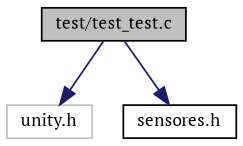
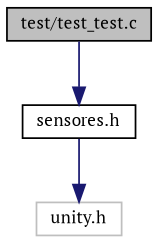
  digraph {
    fontname="PT Serif"
    node [color=black fillcolor=white fontname="PT Serif" fontsize=10 shape=record style=filled]
    edge [color=midnightblue fontname="PT Serif" fontsize=10 labelfontname=Helvetica labelfontsize=10 style=solid]
    n1 [fillcolor=grey75 fontcolor=black height=0.2 label="test/test_test.c" width=0.4]
    n2 [color=grey75 height=0.2 label="unity.h" width=0.4]
    n3 [height=0.2 label="sensores.h" width=0.4]
-   n1 -> n2
+   n3 -> n2
    n1 -> n3
  }
